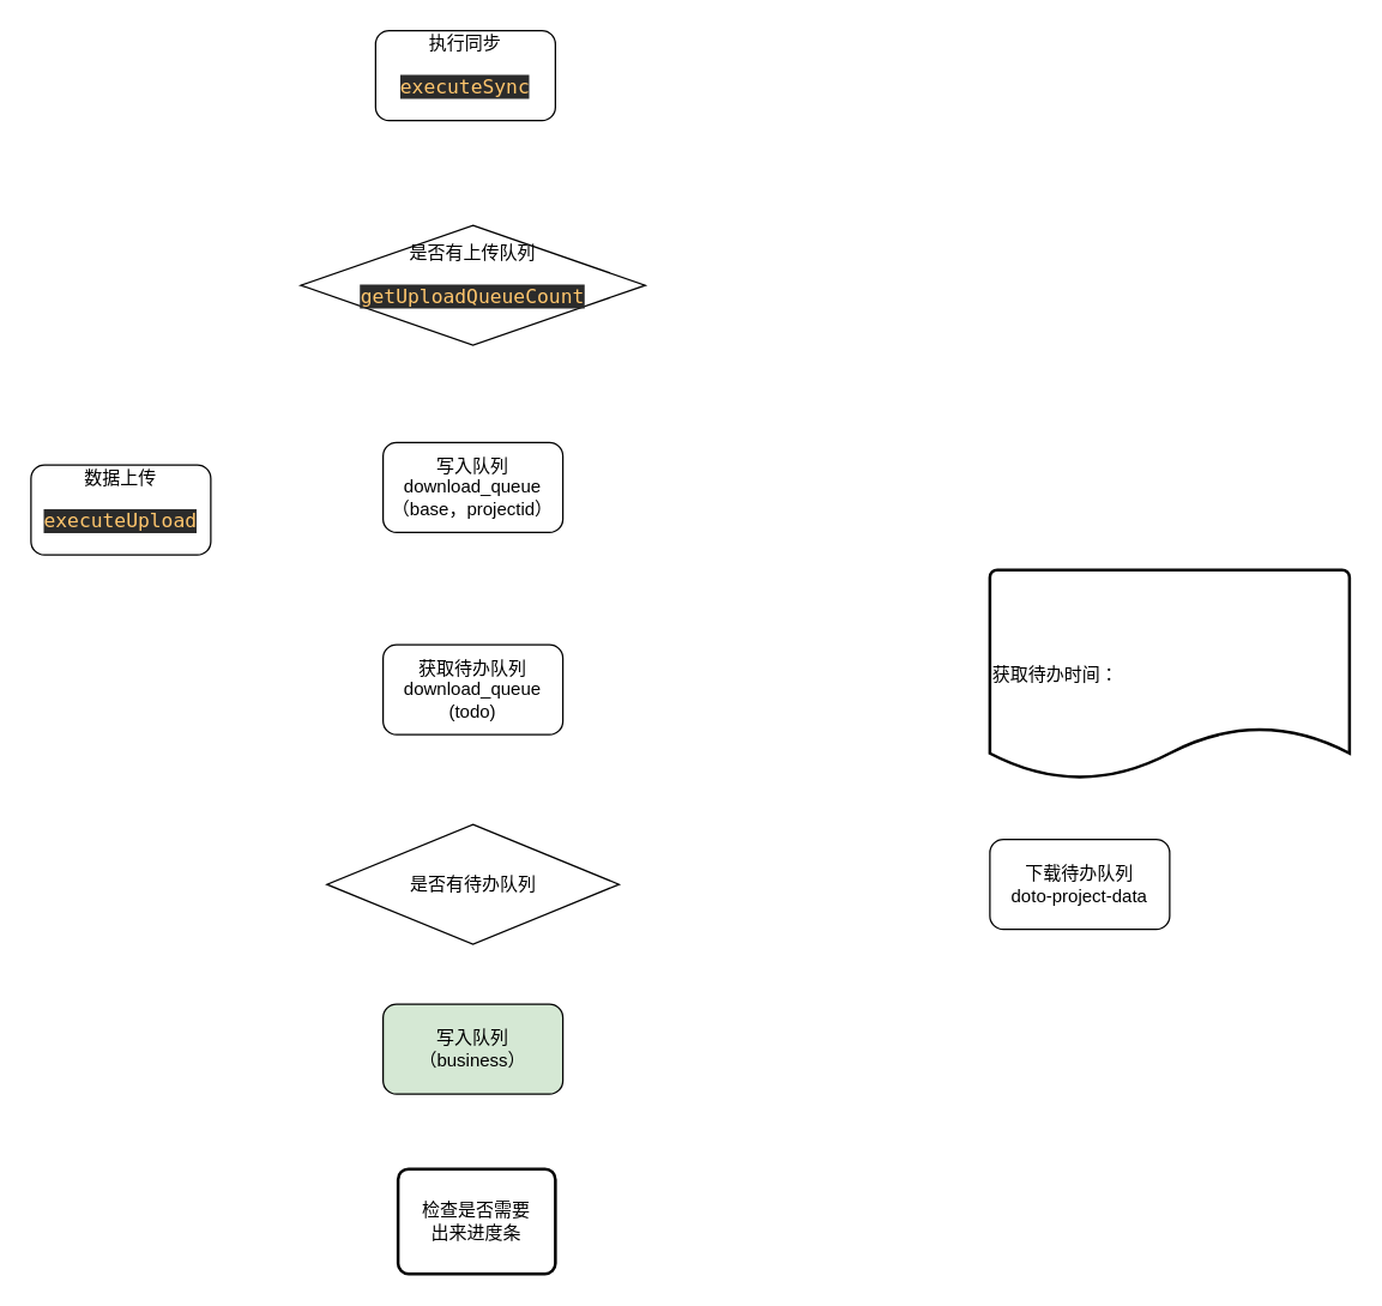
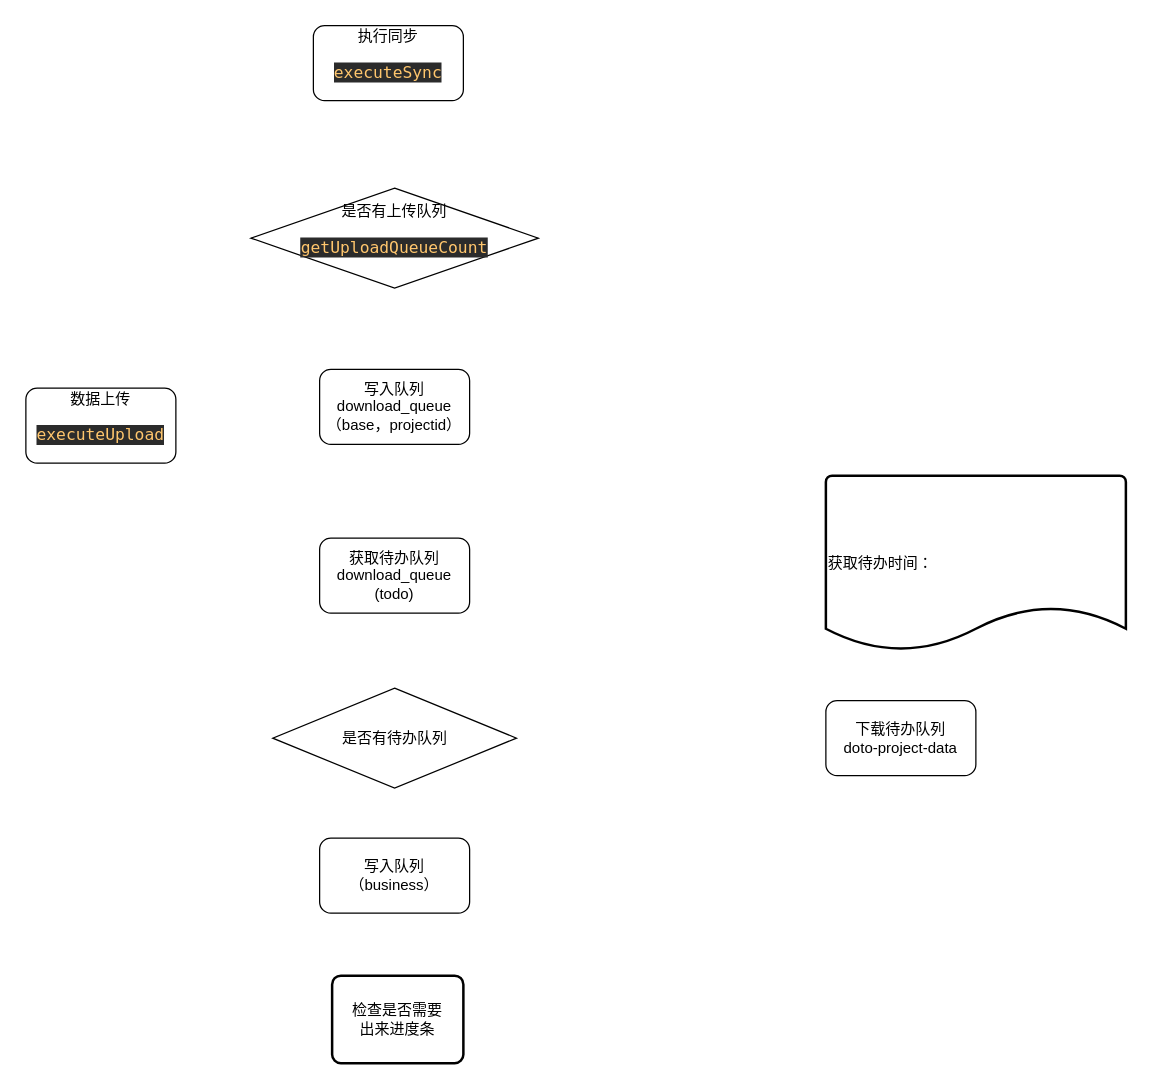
  <mxCell id="0" />
  <mxCell id="1" parent="0" />
  <mxCell id="2" value="&lt;font style=&quot;vertical-align: inherit&quot;&gt;&lt;font style=&quot;vertical-align: inherit&quot;&gt;执行同步&lt;br&gt;&lt;pre style=&quot;background-color: #2b2b2b ; color: #a9b7c6 ; font-family: &amp;#34;jetbrains mono&amp;#34; , monospace ; font-size: 9.8pt&quot;&gt;&lt;span style=&quot;color: #ffc66d&quot;&gt;executeSync&lt;/span&gt;&lt;/pre&gt;&lt;/font&gt;&lt;/font&gt;" style="rounded=1;whiteSpace=wrap;html=1;" parent="1" vertex="1"><mxGeometry x="250" y="20" width="120" height="60" as="geometry" /></mxCell>
  <mxCell id="3" value="是否有上传队列&lt;br&gt;&lt;pre style=&quot;background-color: #2b2b2b ; color: #a9b7c6 ; font-family: &amp;#34;jetbrains mono&amp;#34; , monospace ; font-size: 9.8pt&quot;&gt;&lt;span style=&quot;color: #ffc66d&quot;&gt;getUploadQueueCount&lt;/span&gt;&lt;/pre&gt;" style="rhombus;whiteSpace=wrap;html=1;" parent="1" vertex="1"><mxGeometry x="200" y="150" width="230" height="80" as="geometry" /></mxCell>
  <mxCell id="4" value="写入队列&lt;br&gt;download_queue（base，projectid）" style="rounded=1;whiteSpace=wrap;html=1;" parent="1" vertex="1"><mxGeometry x="255" y="295" width="120" height="60" as="geometry" /></mxCell>
  <mxCell id="5" value="数据上传&lt;br&gt;&lt;pre style=&quot;background-color: #2b2b2b ; color: #a9b7c6 ; font-family: &amp;#34;jetbrains mono&amp;#34; , monospace ; font-size: 9.8pt&quot;&gt;&lt;span style=&quot;color: #ffc66d&quot;&gt;executeUpload&lt;/span&gt;&lt;/pre&gt;" style="rounded=1;whiteSpace=wrap;html=1;" parent="1" vertex="1"><mxGeometry x="20" y="310" width="120" height="60" as="geometry" /></mxCell>
  <mxCell id="6" value="获取待办队列&lt;br&gt;download_queue&lt;br&gt;(todo)" style="rounded=1;whiteSpace=wrap;html=1;" parent="1" vertex="1"><mxGeometry x="255" y="430" width="120" height="60" as="geometry" /></mxCell>
  <mxCell id="7" value="是否有待办队列" style="rhombus;whiteSpace=wrap;html=1;" vertex="1" parent="1"><mxGeometry x="217.5" y="550" width="195" height="80" as="geometry" /></mxCell>
  <mxCell id="8" value="下载待办队列&lt;br&gt;doto-project-data" style="rounded=1;whiteSpace=wrap;html=1;" vertex="1" parent="1"><mxGeometry x="660" y="560" width="120" height="60" as="geometry" /></mxCell>
- <mxCell id="9" value="写入队列&lt;br&gt;（business）" style="rounded=1;whiteSpace=wrap;html=1;fillColor=#d5e8d4;" vertex="1" parent="1"><mxGeometry x="255" y="670" width="120" height="60" as="geometry" /></mxCell>
+ <mxCell id="9" value="写入队列&lt;br&gt;（business）" style="rounded=1;whiteSpace=wrap;html=1;" vertex="1" parent="1"><mxGeometry x="255" y="670" width="120" height="60" as="geometry" /></mxCell>
  <mxCell id="10" value="获取待办时间：" style="strokeWidth=2;html=1;shape=mxgraph.flowchart.document2;whiteSpace=wrap;size=0.25;align=left;" vertex="1" parent="1"><mxGeometry x="660" y="380" width="240" height="140" as="geometry" /></mxCell>
  <mxCell id="11" value="检查是否需要&lt;br&gt;出来进度条" style="rounded=1;whiteSpace=wrap;html=1;absoluteArcSize=1;arcSize=14;strokeWidth=2;" vertex="1" parent="1"><mxGeometry x="265" y="780" width="105" height="70" as="geometry" /></mxCell>
